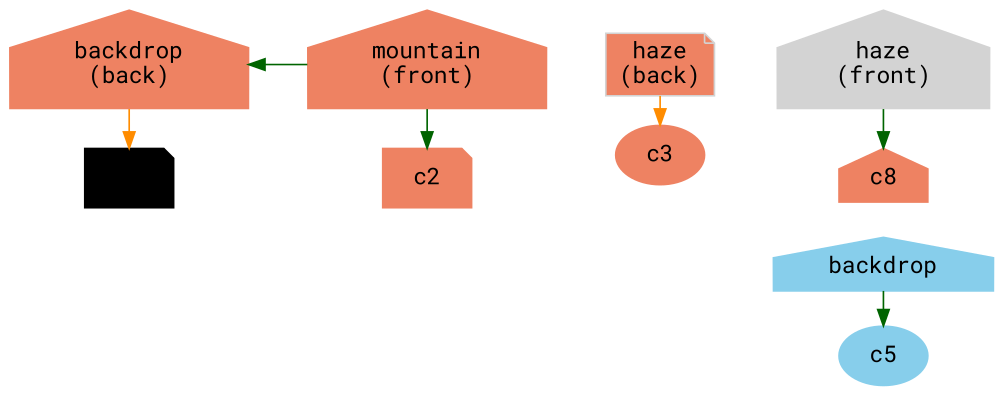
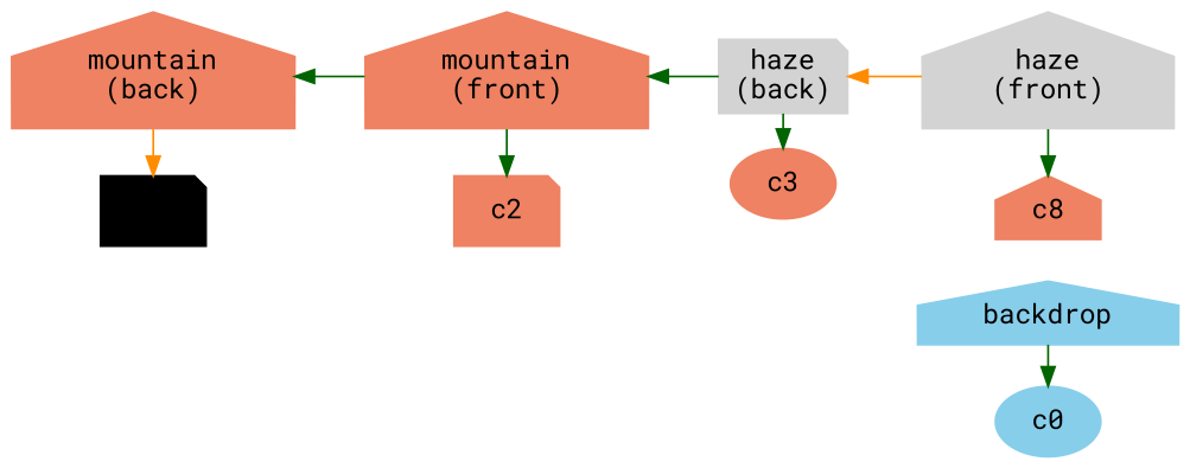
  digraph {
    fontname="Roboto Mono"
    fontsize=15
    rankdir=RL
    splines=true
    node [color=salmon2 fontname="Roboto Mono" shape=house style=filled]
    edge [color=darkgreen fontname="Roboto Mono"]
    backdrop [color=skyblue]
-   c0 [color=skyblue shape=ellipse label=c5]
-   n3 [label="backdrop\n(back)"]
+   c0 [color=skyblue shape=ellipse]
+   n3 [label="mountain\n(back)"]
    c1 [color=black shape=note]
    n5 [label="mountain\n(front)"]
    c2 [shape=note]
-   n7 [color=lightgrey label="haze\n(back)" shape=note fillcolor=salmon2]
+   n7 [color=lightgrey label="haze\n(back)" shape=note]
    c3 [shape=ellipse]
    n9 [color=lightgrey label="haze\n(front)"]
    n10 [label=c8]
    subgraph sub_1 {
      rank=same
      backdrop
      c0
    }
    subgraph sub_2 {
      rank=same
      n3
      c1
    }
    subgraph sub_3 {
      rank=same
      n5
      c2
    }
    subgraph sub_4 {
      rank=same
      n7
      c3
    }
    subgraph sub_5 {
      rank=same
      n9
      n10
    }
    subgraph cluster_6 {
    }
    backdrop -> c0
    n3 -> c1 [color=darkorange]
    n5 -> n3
    n5 -> c2
-   n7 -> c3 [color=darkorange]
+   n7 -> n5
+   n7 -> c3
+   n9 -> n7 [color=darkorange]
    n9 -> n10
  }
